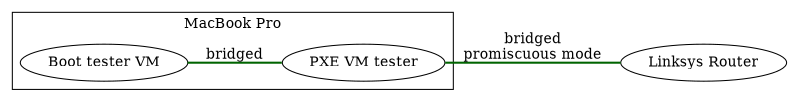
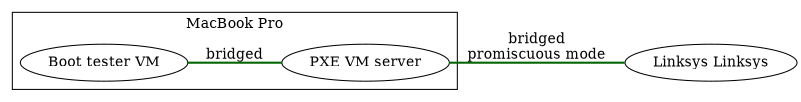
  graph {
    rankdir=LR
    edge [color=darkgreen style=bold]
-   n1 [label="PXE VM tester"]
+   n1 [label="PXE VM server"]
    n2 [label="Boot tester VM"]
-   n3 [label="Linksys Router"]
+   n3 [label="Linksys Linksys"]
    subgraph cluster_1 {
      label="MacBook Pro"
      n1
      n2
    }
    n1 -- n3 [label="bridged\npromiscuous mode"]
    n2 -- n1 [label=bridged]
  }
